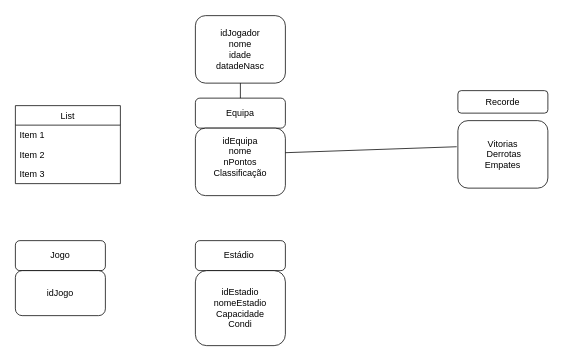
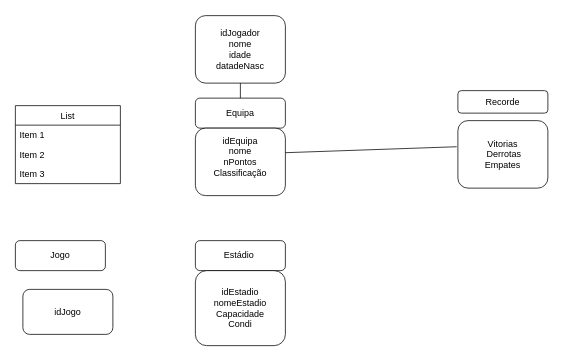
  <mxCell id="0" />
  <mxCell id="1" parent="0" />
  <mxCell id="2" value="Equipa" style="rounded=1;whiteSpace=wrap;html=1;" vertex="1" parent="1"><mxGeometry x="260" y="130" width="120" height="40" as="geometry" /></mxCell>
  <mxCell id="3" value="&lt;div&gt;idEquipa&lt;/div&gt;&lt;div&gt;nome&lt;/div&gt;&lt;div&gt;nPontos&lt;/div&gt;&lt;div&gt;Classificação&lt;/div&gt;&lt;div&gt;&lt;br&gt;&lt;/div&gt;" style="rounded=1;whiteSpace=wrap;html=1;" vertex="1" parent="1"><mxGeometry x="260" y="170" width="120" height="90" as="geometry" /></mxCell>
  <mxCell id="4" value="idJogador&lt;br&gt;nome&lt;br&gt;idade&lt;br&gt;datadeNasc" style="rounded=1;whiteSpace=wrap;html=1;" vertex="1" parent="1"><mxGeometry x="260" y="20" width="120" height="90" as="geometry" /></mxCell>
  <mxCell id="5" value="Jogo" style="rounded=1;whiteSpace=wrap;html=1;" vertex="1" parent="1"><mxGeometry x="20" y="320" width="120" height="40" as="geometry" /></mxCell>
- <mxCell id="6" value="idJogo" style="rounded=1;whiteSpace=wrap;html=1;" vertex="1" parent="1"><mxGeometry x="20" y="360" width="120" height="60" as="geometry" /></mxCell>
+ <mxCell id="6" value="idJogo" style="rounded=1;whiteSpace=wrap;html=1;" vertex="1" parent="1"><mxGeometry x="30" y="385" width="120" height="60" as="geometry" /></mxCell>
  <mxCell id="7" value="Recorde" style="rounded=1;whiteSpace=wrap;html=1;" vertex="1" parent="1"><mxGeometry x="610" y="120" width="120" height="30" as="geometry" /></mxCell>
  <mxCell id="8" value="Vitorias&lt;br&gt;&amp;nbsp; Derrotas&amp;nbsp;&lt;br&gt;Empates" style="rounded=1;whiteSpace=wrap;html=1;" vertex="1" parent="1"><mxGeometry x="610" y="160" width="120" height="90" as="geometry" /></mxCell>
  <mxCell id="9" value="Estádio&amp;nbsp;" style="rounded=1;whiteSpace=wrap;html=1;" vertex="1" parent="1"><mxGeometry x="260" y="320" width="120" height="40" as="geometry" /></mxCell>
  <mxCell id="10" value="idEstadio&lt;br&gt;nomeEstadio&lt;br&gt;Capacidade&lt;br&gt;Condi" style="rounded=1;whiteSpace=wrap;html=1;" vertex="1" parent="1"><mxGeometry x="260" y="360" width="120" height="100" as="geometry" /></mxCell>
  <mxCell id="11" value="" style="endArrow=none;html=1;rounded=0;entryX=0.5;entryY=1;entryDx=0;entryDy=0;exitX=0.5;exitY=0;exitDx=0;exitDy=0;" edge="1" parent="1" source="2" target="4"><mxGeometry width="50" height="50" relative="1" as="geometry"><mxPoint x="275" y="120" as="sourcePoint" /><mxPoint x="325" y="70" as="targetPoint" /></mxGeometry></mxCell>
  <mxCell id="12" value="" style="endArrow=none;html=1;rounded=0;exitX=1;exitY=0.364;exitDx=0;exitDy=0;exitPerimeter=0;entryX=-0.013;entryY=0.387;entryDx=0;entryDy=0;entryPerimeter=0;" edge="1" parent="1" source="3" target="8"><mxGeometry width="50" height="50" relative="1" as="geometry"><mxPoint x="460" y="190" as="sourcePoint" /><mxPoint x="510" y="140" as="targetPoint" /></mxGeometry></mxCell>
  <mxCell id="13" value="List" style="swimlane;fontStyle=0;childLayout=stackLayout;horizontal=1;startSize=26;fillColor=none;horizontalStack=0;resizeParent=1;resizeParentMax=0;resizeLast=0;collapsible=1;marginBottom=0;" vertex="1" parent="1"><mxGeometry x="20" y="140" width="140" height="104" as="geometry" /></mxCell>
  <mxCell id="14" value="Item 1" style="text;strokeColor=none;fillColor=none;align=left;verticalAlign=top;spacingLeft=4;spacingRight=4;overflow=hidden;rotatable=0;points=[[0,0.5],[1,0.5]];portConstraint=eastwest;" vertex="1" parent="13"><mxGeometry y="26" width="140" height="26" as="geometry" /></mxCell>
  <mxCell id="15" value="Item 2" style="text;strokeColor=none;fillColor=none;align=left;verticalAlign=top;spacingLeft=4;spacingRight=4;overflow=hidden;rotatable=0;points=[[0,0.5],[1,0.5]];portConstraint=eastwest;" vertex="1" parent="13"><mxGeometry y="52" width="140" height="26" as="geometry" /></mxCell>
  <mxCell id="16" value="Item 3" style="text;strokeColor=none;fillColor=none;align=left;verticalAlign=top;spacingLeft=4;spacingRight=4;overflow=hidden;rotatable=0;points=[[0,0.5],[1,0.5]];portConstraint=eastwest;" vertex="1" parent="13"><mxGeometry y="78" width="140" height="26" as="geometry" /></mxCell>
